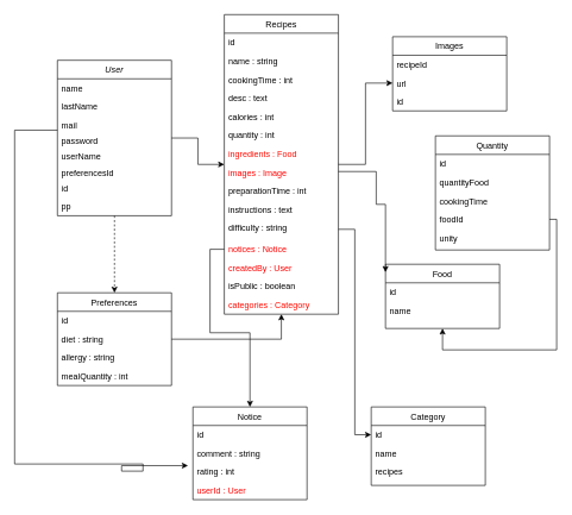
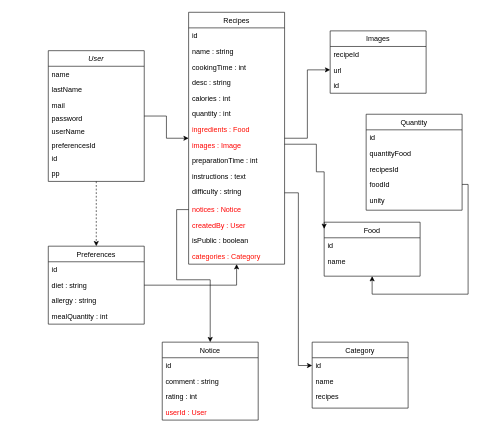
  <mxCell id="0" />
  <mxCell id="1" parent="0" />
  <mxCell id="2" value="" style="edgeStyle=orthogonalEdgeStyle;rounded=0;orthogonalLoop=1;jettySize=auto;html=1;entryX=0.5;entryY=0;entryDx=0;entryDy=0;dashed=1;" parent="1" source="4" target="30" edge="1"><mxGeometry relative="1" as="geometry" /></mxCell>
  <mxCell id="3" style="edgeStyle=orthogonalEdgeStyle;rounded=0;orthogonalLoop=1;jettySize=auto;html=1;" parent="1" source="4" target="13" edge="1"><mxGeometry relative="1" as="geometry" /></mxCell>
  <mxCell id="4" value="User" style="swimlane;fontStyle=2;align=center;verticalAlign=top;childLayout=stackLayout;horizontal=1;startSize=26;horizontalStack=0;resizeParent=1;resizeLast=0;collapsible=1;marginBottom=0;rounded=0;shadow=0;strokeWidth=1;" parent="1" vertex="1"><mxGeometry x="80" y="84" width="160" height="218" as="geometry"><mxRectangle x="230" y="140" width="160" height="26" as="alternateBounds" /></mxGeometry></mxCell>
  <mxCell id="5" value="name" style="text;align=left;verticalAlign=top;spacingLeft=4;spacingRight=4;overflow=hidden;rotatable=0;points=[[0,0.5],[1,0.5]];portConstraint=eastwest;" parent="4" vertex="1"><mxGeometry y="26" width="160" height="26" as="geometry" /></mxCell>
  <mxCell id="6" value="lastName" style="text;align=left;verticalAlign=top;spacingLeft=4;spacingRight=4;overflow=hidden;rotatable=0;points=[[0,0.5],[1,0.5]];portConstraint=eastwest;rounded=0;shadow=0;html=0;" parent="4" vertex="1"><mxGeometry y="52" width="160" height="26" as="geometry" /></mxCell>
  <mxCell id="7" value="mail" style="text;align=left;verticalAlign=top;spacingLeft=4;spacingRight=4;overflow=hidden;rotatable=0;points=[[0,0.5],[1,0.5]];portConstraint=eastwest;rounded=0;shadow=0;html=0;" parent="4" vertex="1"><mxGeometry y="78" width="160" height="22" as="geometry" /></mxCell>
  <mxCell id="8" value="password" style="text;align=left;verticalAlign=top;spacingLeft=4;spacingRight=4;overflow=hidden;rotatable=0;points=[[0,0.5],[1,0.5]];portConstraint=eastwest;" parent="4" vertex="1"><mxGeometry y="100" width="160" height="22" as="geometry" /></mxCell>
  <mxCell id="9" value="userName" style="text;align=left;verticalAlign=top;spacingLeft=4;spacingRight=4;overflow=hidden;rotatable=0;points=[[0,0.5],[1,0.5]];portConstraint=eastwest;" parent="4" vertex="1"><mxGeometry y="122" width="160" height="22" as="geometry" /></mxCell>
  <mxCell id="10" value="preferencesId" style="text;align=left;verticalAlign=top;spacingLeft=4;spacingRight=4;overflow=hidden;rotatable=0;points=[[0,0.5],[1,0.5]];portConstraint=eastwest;" parent="4" vertex="1"><mxGeometry y="144" width="160" height="22" as="geometry" /></mxCell>
  <mxCell id="11" value="id" style="text;align=left;verticalAlign=top;spacingLeft=4;spacingRight=4;overflow=hidden;rotatable=0;points=[[0,0.5],[1,0.5]];portConstraint=eastwest;rounded=0;shadow=0;html=0;" parent="4" vertex="1"><mxGeometry y="166" width="160" height="26" as="geometry" /></mxCell>
  <mxCell id="12" value="pp" style="text;align=left;verticalAlign=top;spacingLeft=4;spacingRight=4;overflow=hidden;rotatable=0;points=[[0,0.5],[1,0.5]];portConstraint=eastwest;rounded=0;shadow=0;html=0;" parent="4" vertex="1"><mxGeometry y="192" width="160" height="26" as="geometry" /></mxCell>
  <mxCell id="13" value="Recipes" style="swimlane;fontStyle=0;align=center;verticalAlign=top;childLayout=stackLayout;horizontal=1;startSize=26;horizontalStack=0;resizeParent=1;resizeLast=0;collapsible=1;marginBottom=0;rounded=0;shadow=0;strokeWidth=1;" parent="1" vertex="1"><mxGeometry x="314" width="160" height="420" as="geometry" y="20"><mxRectangle x="550" y="140" width="160" height="26" as="alternateBounds" /></mxGeometry></mxCell>
  <mxCell id="14" value="id" style="text;align=left;verticalAlign=top;spacingLeft=4;spacingRight=4;overflow=hidden;rotatable=0;points=[[0,0.5],[1,0.5]];portConstraint=eastwest;rounded=0;shadow=0;html=0;" parent="13" vertex="1"><mxGeometry y="26" width="160" height="26" as="geometry" /></mxCell>
  <mxCell id="15" value="name : string" style="text;align=left;verticalAlign=top;spacingLeft=4;spacingRight=4;overflow=hidden;rotatable=0;points=[[0,0.5],[1,0.5]];portConstraint=eastwest;" parent="13" vertex="1"><mxGeometry y="52" width="160" height="26" as="geometry" /></mxCell>
  <mxCell id="16" value="cookingTime : int" style="text;align=left;verticalAlign=top;spacingLeft=4;spacingRight=4;overflow=hidden;rotatable=0;points=[[0,0.5],[1,0.5]];portConstraint=eastwest;rounded=0;shadow=0;html=0;" parent="13" vertex="1"><mxGeometry y="78" width="160" height="26" as="geometry" /></mxCell>
- <mxCell id="17" value="desc : text" style="text;align=left;verticalAlign=top;spacingLeft=4;spacingRight=4;overflow=hidden;rotatable=0;points=[[0,0.5],[1,0.5]];portConstraint=eastwest;rounded=0;shadow=0;html=0;" parent="13" vertex="1"><mxGeometry y="104" width="160" height="26" as="geometry" /></mxCell>
+ <mxCell id="17" value="desc : string" style="text;align=left;verticalAlign=top;spacingLeft=4;spacingRight=4;overflow=hidden;rotatable=0;points=[[0,0.5],[1,0.5]];portConstraint=eastwest;rounded=0;shadow=0;html=0;" parent="13" vertex="1"><mxGeometry y="104" width="160" height="26" as="geometry" /></mxCell>
  <mxCell id="18" value="calories : int" style="text;align=left;verticalAlign=top;spacingLeft=4;spacingRight=4;overflow=hidden;rotatable=0;points=[[0,0.5],[1,0.5]];portConstraint=eastwest;rounded=0;shadow=0;html=0;" parent="13" vertex="1"><mxGeometry y="130" width="160" height="26" as="geometry" /></mxCell>
  <mxCell id="19" value="quantity : int" style="text;align=left;verticalAlign=top;spacingLeft=4;spacingRight=4;overflow=hidden;rotatable=0;points=[[0,0.5],[1,0.5]];portConstraint=eastwest;rounded=0;shadow=0;html=0;" parent="13" vertex="1"><mxGeometry y="156" width="160" height="26" as="geometry" /></mxCell>
  <mxCell id="20" value="ingredients : Food" style="text;align=left;verticalAlign=top;spacingLeft=4;spacingRight=4;overflow=hidden;rotatable=0;points=[[0,0.5],[1,0.5]];portConstraint=eastwest;rounded=0;shadow=0;html=0;fontColor=#FF0B00;" parent="13" vertex="1"><mxGeometry y="182" width="160" height="26" as="geometry" /></mxCell>
  <mxCell id="21" value="images : Image" style="text;align=left;verticalAlign=top;spacingLeft=4;spacingRight=4;overflow=hidden;rotatable=0;points=[[0,0.5],[1,0.5]];portConstraint=eastwest;rounded=0;shadow=0;html=0;fontColor=#FF0000;" parent="13" vertex="1"><mxGeometry y="208" width="160" height="26" as="geometry" /></mxCell>
  <mxCell id="22" value="preparationTime : int" style="text;align=left;verticalAlign=top;spacingLeft=4;spacingRight=4;overflow=hidden;rotatable=0;points=[[0,0.5],[1,0.5]];portConstraint=eastwest;rounded=0;shadow=0;html=0;" parent="13" vertex="1"><mxGeometry y="234" width="160" height="26" as="geometry" /></mxCell>
  <mxCell id="23" value="instructions : text" style="text;align=left;verticalAlign=top;spacingLeft=4;spacingRight=4;overflow=hidden;rotatable=0;points=[[0,0.5],[1,0.5]];portConstraint=eastwest;rounded=0;shadow=0;html=0;" parent="13" vertex="1"><mxGeometry y="260" width="160" height="26" as="geometry" /></mxCell>
  <mxCell id="24" value="difficulty : string" style="text;align=left;verticalAlign=top;spacingLeft=4;spacingRight=4;overflow=hidden;rotatable=0;points=[[0,0.5],[1,0.5]];portConstraint=eastwest;rounded=0;shadow=0;html=0;" parent="13" vertex="1"><mxGeometry y="286" width="160" height="30" as="geometry" /></mxCell>
  <mxCell id="25" value="notices : Notice" style="text;align=left;verticalAlign=top;spacingLeft=4;spacingRight=4;overflow=hidden;rotatable=0;points=[[0,0.5],[1,0.5]];portConstraint=eastwest;rounded=0;shadow=0;html=0;fontColor=#FF0000;" parent="13" vertex="1"><mxGeometry y="316" width="160" height="26" as="geometry" /></mxCell>
  <mxCell id="26" value="createdBy : User" style="text;align=left;verticalAlign=top;spacingLeft=4;spacingRight=4;overflow=hidden;rotatable=0;points=[[0,0.5],[1,0.5]];portConstraint=eastwest;rounded=0;shadow=0;html=0;fontColor=#FF0000;" parent="13" vertex="1"><mxGeometry y="342" width="160" height="26" as="geometry" /></mxCell>
  <mxCell id="27" value="isPublic : boolean" style="text;align=left;verticalAlign=top;spacingLeft=4;spacingRight=4;overflow=hidden;rotatable=0;points=[[0,0.5],[1,0.5]];portConstraint=eastwest;rounded=0;shadow=0;html=0;" parent="13" vertex="1"><mxGeometry y="368" width="160" height="26" as="geometry" /></mxCell>
  <mxCell id="28" value="categories : Category" style="text;align=left;verticalAlign=top;spacingLeft=4;spacingRight=4;overflow=hidden;rotatable=0;points=[[0,0.5],[1,0.5]];portConstraint=eastwest;rounded=0;shadow=0;html=0;fontColor=#FF0B00;" parent="13" vertex="1"><mxGeometry y="394" width="160" height="26" as="geometry" /></mxCell>
  <mxCell id="29" style="edgeStyle=orthogonalEdgeStyle;rounded=0;orthogonalLoop=1;jettySize=auto;html=1;entryX=0.5;entryY=1;entryDx=0;entryDy=0;" parent="1" source="30" target="13" edge="1"><mxGeometry relative="1" as="geometry" /></mxCell>
  <mxCell id="30" value="Preferences" style="swimlane;fontStyle=0;align=center;verticalAlign=top;childLayout=stackLayout;horizontal=1;startSize=26;horizontalStack=0;resizeParent=1;resizeLast=0;collapsible=1;marginBottom=0;rounded=0;shadow=0;strokeWidth=1;" parent="1" vertex="1"><mxGeometry x="80" y="410" width="160" height="130" as="geometry"><mxRectangle x="230" y="140" width="160" height="26" as="alternateBounds" /></mxGeometry></mxCell>
  <mxCell id="31" value="id" style="text;align=left;verticalAlign=top;spacingLeft=4;spacingRight=4;overflow=hidden;rotatable=0;points=[[0,0.5],[1,0.5]];portConstraint=eastwest;rounded=0;shadow=0;html=0;" parent="30" vertex="1"><mxGeometry y="26" width="160" height="26" as="geometry" /></mxCell>
  <mxCell id="32" value="diet : string" style="text;align=left;verticalAlign=top;spacingLeft=4;spacingRight=4;overflow=hidden;rotatable=0;points=[[0,0.5],[1,0.5]];portConstraint=eastwest;" parent="30" vertex="1"><mxGeometry y="52" width="160" height="26" as="geometry" /></mxCell>
  <mxCell id="33" value="allergy : string" style="text;align=left;verticalAlign=top;spacingLeft=4;spacingRight=4;overflow=hidden;rotatable=0;points=[[0,0.5],[1,0.5]];portConstraint=eastwest;rounded=0;shadow=0;html=0;" parent="30" vertex="1"><mxGeometry y="78" width="160" height="26" as="geometry" /></mxCell>
  <mxCell id="34" value="mealQuantity : int" style="text;align=left;verticalAlign=top;spacingLeft=4;spacingRight=4;overflow=hidden;rotatable=0;points=[[0,0.5],[1,0.5]];portConstraint=eastwest;rounded=0;shadow=0;html=0;" parent="30" vertex="1"><mxGeometry y="104" width="160" height="26" as="geometry" /></mxCell>
  <mxCell id="35" value="Images" style="swimlane;fontStyle=0;align=center;verticalAlign=top;childLayout=stackLayout;horizontal=1;startSize=26;horizontalStack=0;resizeParent=1;resizeLast=0;collapsible=1;marginBottom=0;rounded=0;shadow=0;strokeWidth=1;" parent="1" vertex="1"><mxGeometry x="550" y="51" width="160" height="104" as="geometry"><mxRectangle x="230" y="140" width="160" height="26" as="alternateBounds" /></mxGeometry></mxCell>
  <mxCell id="36" value="recipeId" style="text;align=left;verticalAlign=top;spacingLeft=4;spacingRight=4;overflow=hidden;rotatable=0;points=[[0,0.5],[1,0.5]];portConstraint=eastwest;" parent="35" vertex="1"><mxGeometry y="26" width="160" height="26" as="geometry" /></mxCell>
  <mxCell id="37" value="url" style="text;align=left;verticalAlign=top;spacingLeft=4;spacingRight=4;overflow=hidden;rotatable=0;points=[[0,0.5],[1,0.5]];portConstraint=eastwest;rounded=0;shadow=0;html=0;" parent="35" vertex="1"><mxGeometry y="52" width="160" height="26" as="geometry" /></mxCell>
  <mxCell id="38" value="id" style="text;align=left;verticalAlign=top;spacingLeft=4;spacingRight=4;overflow=hidden;rotatable=0;points=[[0,0.5],[1,0.5]];portConstraint=eastwest;rounded=0;shadow=0;html=0;" parent="35" vertex="1"><mxGeometry y="78" width="160" height="26" as="geometry" /></mxCell>
  <mxCell id="39" style="edgeStyle=orthogonalEdgeStyle;rounded=0;orthogonalLoop=1;jettySize=auto;html=1;entryX=0;entryY=0.5;entryDx=0;entryDy=0;" parent="1" source="13" target="37" edge="1"><mxGeometry relative="1" as="geometry" /></mxCell>
  <mxCell id="40" value="Food" style="swimlane;fontStyle=0;align=center;verticalAlign=top;childLayout=stackLayout;horizontal=1;startSize=26;horizontalStack=0;resizeParent=1;resizeLast=0;collapsible=1;marginBottom=0;rounded=0;shadow=0;strokeWidth=1;" parent="1" vertex="1"><mxGeometry x="540" y="370" width="160" height="90" as="geometry"><mxRectangle x="230" y="140" width="160" height="26" as="alternateBounds" /></mxGeometry></mxCell>
  <mxCell id="41" value="id" style="text;align=left;verticalAlign=top;spacingLeft=4;spacingRight=4;overflow=hidden;rotatable=0;points=[[0,0.5],[1,0.5]];portConstraint=eastwest;" parent="40" vertex="1"><mxGeometry y="26" width="160" height="26" as="geometry" /></mxCell>
  <mxCell id="42" value="name" style="text;align=left;verticalAlign=top;spacingLeft=4;spacingRight=4;overflow=hidden;rotatable=0;points=[[0,0.5],[1,0.5]];portConstraint=eastwest;rounded=0;shadow=0;html=0;" parent="40" vertex="1"><mxGeometry y="52" width="160" height="26" as="geometry" /></mxCell>
  <mxCell id="43" style="edgeStyle=orthogonalEdgeStyle;rounded=0;orthogonalLoop=1;jettySize=auto;html=1;entryX=0;entryY=0.123;entryDx=0;entryDy=0;entryPerimeter=0;" parent="1" source="13" target="40" edge="1"><mxGeometry relative="1" as="geometry"><Array as="points"><mxPoint x="527" y="240" /><mxPoint x="527" y="286" /></Array></mxGeometry></mxCell>
  <mxCell id="44" value="Notice" style="swimlane;fontStyle=0;align=center;verticalAlign=top;childLayout=stackLayout;horizontal=1;startSize=26;horizontalStack=0;resizeParent=1;resizeLast=0;collapsible=1;marginBottom=0;rounded=0;shadow=0;strokeWidth=1;" parent="1" vertex="1"><mxGeometry x="270" y="570" width="160" height="130" as="geometry"><mxRectangle x="230" y="140" width="160" height="26" as="alternateBounds" /></mxGeometry></mxCell>
  <mxCell id="45" value="id" style="text;align=left;verticalAlign=top;spacingLeft=4;spacingRight=4;overflow=hidden;rotatable=0;points=[[0,0.5],[1,0.5]];portConstraint=eastwest;" parent="44" vertex="1"><mxGeometry y="26" width="160" height="26" as="geometry" /></mxCell>
  <mxCell id="46" value="comment : string" style="text;align=left;verticalAlign=top;spacingLeft=4;spacingRight=4;overflow=hidden;rotatable=0;points=[[0,0.5],[1,0.5]];portConstraint=eastwest;rounded=0;shadow=0;html=0;" parent="44" vertex="1"><mxGeometry y="52" width="160" height="26" as="geometry" /></mxCell>
  <mxCell id="47" value="rating : int" style="text;align=left;verticalAlign=top;spacingLeft=4;spacingRight=4;overflow=hidden;rotatable=0;points=[[0,0.5],[1,0.5]];portConstraint=eastwest;rounded=0;shadow=0;html=0;" parent="44" vertex="1"><mxGeometry y="78" width="160" height="26" as="geometry" /></mxCell>
  <mxCell id="48" value="userId : User" style="text;align=left;verticalAlign=top;spacingLeft=4;spacingRight=4;overflow=hidden;rotatable=0;points=[[0,0.5],[1,0.5]];portConstraint=eastwest;rounded=0;shadow=0;html=0;fontColor=#FF0000;" parent="44" vertex="1"><mxGeometry y="104" width="160" height="26" as="geometry" /></mxCell>
  <mxCell id="49" style="edgeStyle=orthogonalEdgeStyle;rounded=0;orthogonalLoop=1;jettySize=auto;html=1;entryX=0.5;entryY=0;entryDx=0;entryDy=0;" parent="1" source="25" target="44" edge="1"><mxGeometry relative="1" as="geometry" /></mxCell>
- <mxCell id="50" style="edgeStyle=orthogonalEdgeStyle;rounded=0;orthogonalLoop=1;jettySize=auto;html=1;entryX=-0.043;entryY=0.165;entryDx=0;entryDy=0;entryPerimeter=0;" parent="1" source="4" target="47" edge="1"><mxGeometry relative="1" as="geometry"><Array as="points"><mxPoint x="20" y="182" /><mxPoint x="20" y="650" /><mxPoint x="200" y="650" /><mxPoint x="200" y="660" /><mxPoint x="170" y="660" /><mxPoint x="170" y="652" /></Array><mxPoint x="420" y="660" as="targetPoint" /></mxGeometry></mxCell>
  <mxCell id="51" value="Category" style="swimlane;fontStyle=0;align=center;verticalAlign=top;childLayout=stackLayout;horizontal=1;startSize=26;horizontalStack=0;resizeParent=1;resizeLast=0;collapsible=1;marginBottom=0;rounded=0;shadow=0;strokeWidth=1;" vertex="1" parent="1"><mxGeometry x="520" y="570" width="160" height="110" as="geometry"><mxRectangle x="230" y="140" width="160" height="26" as="alternateBounds" /></mxGeometry></mxCell>
  <mxCell id="52" value="id" style="text;align=left;verticalAlign=top;spacingLeft=4;spacingRight=4;overflow=hidden;rotatable=0;points=[[0,0.5],[1,0.5]];portConstraint=eastwest;" vertex="1" parent="51"><mxGeometry y="26" width="160" height="26" as="geometry" /></mxCell>
  <mxCell id="53" value="name" style="text;align=left;verticalAlign=top;spacingLeft=4;spacingRight=4;overflow=hidden;rotatable=0;points=[[0,0.5],[1,0.5]];portConstraint=eastwest;rounded=0;shadow=0;html=0;" vertex="1" parent="51"><mxGeometry y="52" width="160" height="26" as="geometry" /></mxCell>
  <mxCell id="54" value="recipes" style="text;align=left;verticalAlign=top;spacingLeft=4;spacingRight=4;overflow=hidden;rotatable=0;points=[[0,0.5],[1,0.5]];portConstraint=eastwest;rounded=0;shadow=0;html=0;" vertex="1" parent="51"><mxGeometry y="78" width="160" height="32" as="geometry" /></mxCell>
  <mxCell id="55" style="edgeStyle=orthogonalEdgeStyle;rounded=0;orthogonalLoop=1;jettySize=auto;html=1;entryX=0;entryY=0.5;entryDx=0;entryDy=0;" edge="1" parent="1" source="24" target="52"><mxGeometry relative="1" as="geometry" /></mxCell>
  <mxCell id="56" value="Quantity" style="swimlane;fontStyle=0;align=center;verticalAlign=top;childLayout=stackLayout;horizontal=1;startSize=26;horizontalStack=0;resizeParent=1;resizeLast=0;collapsible=1;marginBottom=0;rounded=0;shadow=0;strokeWidth=1;" vertex="1" parent="1"><mxGeometry x="610" y="190" width="160" height="160" as="geometry"><mxRectangle x="230" y="140" width="160" height="26" as="alternateBounds" /></mxGeometry></mxCell>
  <mxCell id="57" value="id" style="text;align=left;verticalAlign=top;spacingLeft=4;spacingRight=4;overflow=hidden;rotatable=0;points=[[0,0.5],[1,0.5]];portConstraint=eastwest;" vertex="1" parent="56"><mxGeometry y="26" width="160" height="26" as="geometry" /></mxCell>
  <mxCell id="58" value="quantityFood" style="text;align=left;verticalAlign=top;spacingLeft=4;spacingRight=4;overflow=hidden;rotatable=0;points=[[0,0.5],[1,0.5]];portConstraint=eastwest;rounded=0;shadow=0;html=0;" vertex="1" parent="56"><mxGeometry y="52" width="160" height="26" as="geometry" /></mxCell>
- <mxCell id="59" value="cookingTime" style="text;align=left;verticalAlign=top;spacingLeft=4;spacingRight=4;overflow=hidden;rotatable=0;points=[[0,0.5],[1,0.5]];portConstraint=eastwest;rounded=0;shadow=0;html=0;" vertex="1" parent="56"><mxGeometry y="78" width="160" height="26" as="geometry" /></mxCell>
+ <mxCell id="59" value="recipesId" style="text;align=left;verticalAlign=top;spacingLeft=4;spacingRight=4;overflow=hidden;rotatable=0;points=[[0,0.5],[1,0.5]];portConstraint=eastwest;rounded=0;shadow=0;html=0;" vertex="1" parent="56"><mxGeometry y="78" width="160" height="26" as="geometry" /></mxCell>
  <mxCell id="60" value="foodId&#10;&#10;" style="text;align=left;verticalAlign=top;spacingLeft=4;spacingRight=4;overflow=hidden;rotatable=0;points=[[0,0.5],[1,0.5]];portConstraint=eastwest;rounded=0;shadow=0;html=0;" vertex="1" parent="56"><mxGeometry y="104" width="160" height="26" as="geometry" /></mxCell>
  <mxCell id="61" value="unity" style="text;align=left;verticalAlign=top;spacingLeft=4;spacingRight=4;overflow=hidden;rotatable=0;points=[[0,0.5],[1,0.5]];portConstraint=eastwest;rounded=0;shadow=0;html=0;" vertex="1" parent="56"><mxGeometry y="130" width="160" height="26" as="geometry" /></mxCell>
  <mxCell id="62" style="edgeStyle=orthogonalEdgeStyle;rounded=0;orthogonalLoop=1;jettySize=auto;html=1;entryX=0.5;entryY=1;entryDx=0;entryDy=0;exitX=1;exitY=0.5;exitDx=0;exitDy=0;" edge="1" parent="1" source="60" target="40"><mxGeometry relative="1" as="geometry"><Array as="points"><mxPoint x="780" y="307" /><mxPoint x="780" y="490" /><mxPoint x="620" y="490" /></Array></mxGeometry></mxCell>
